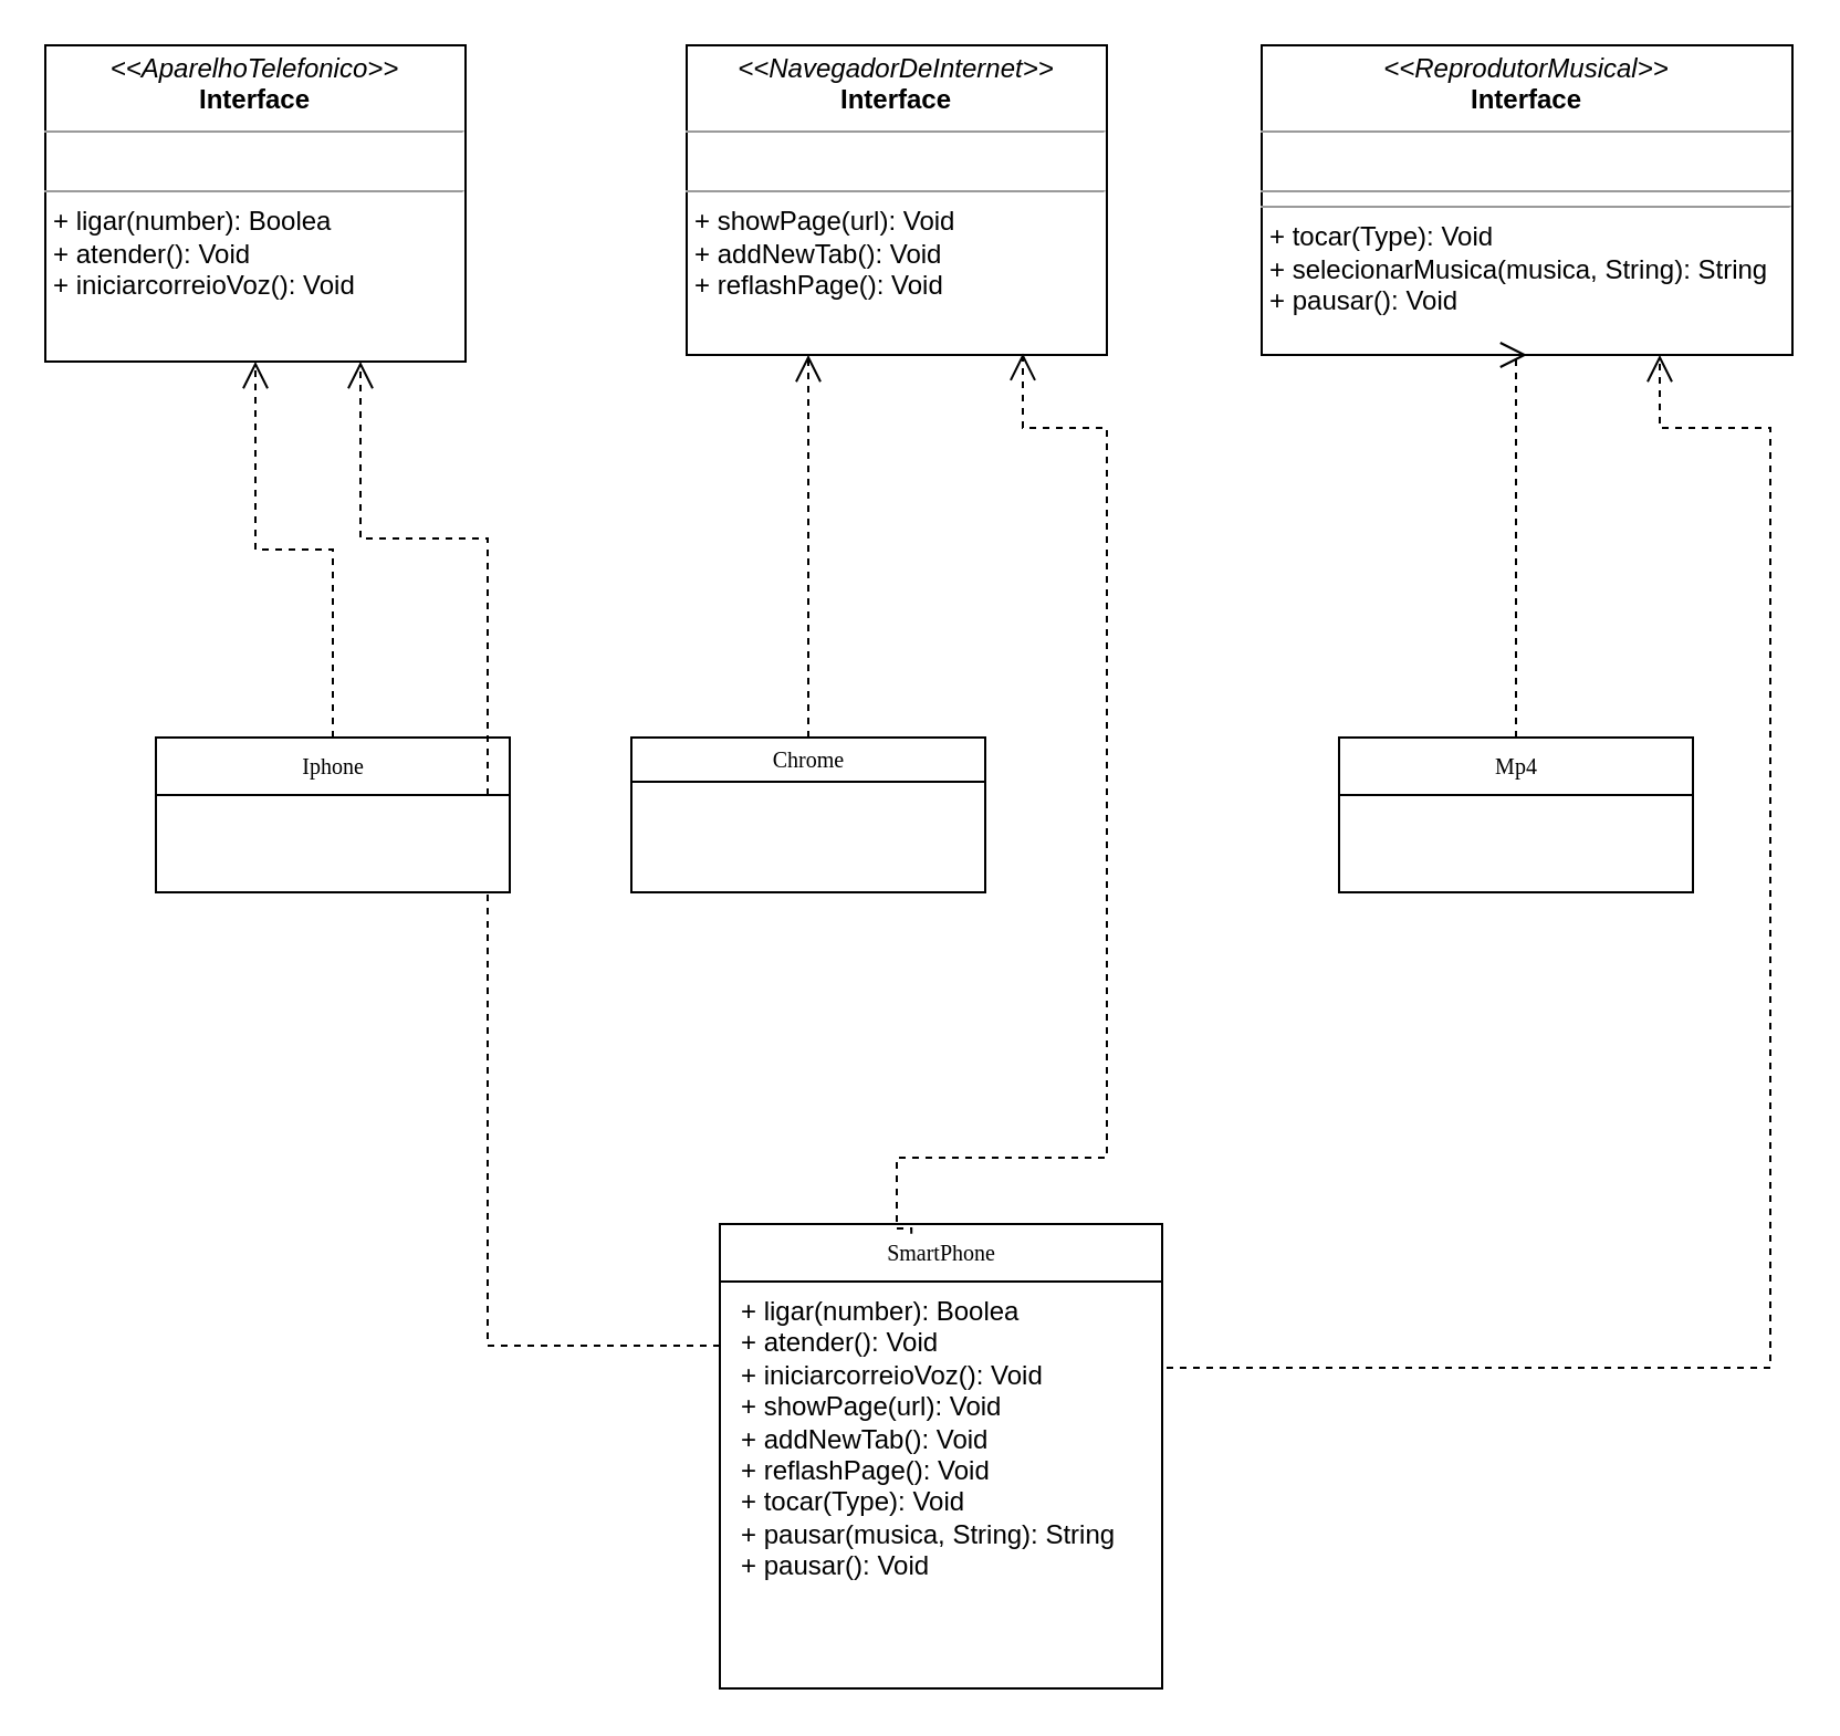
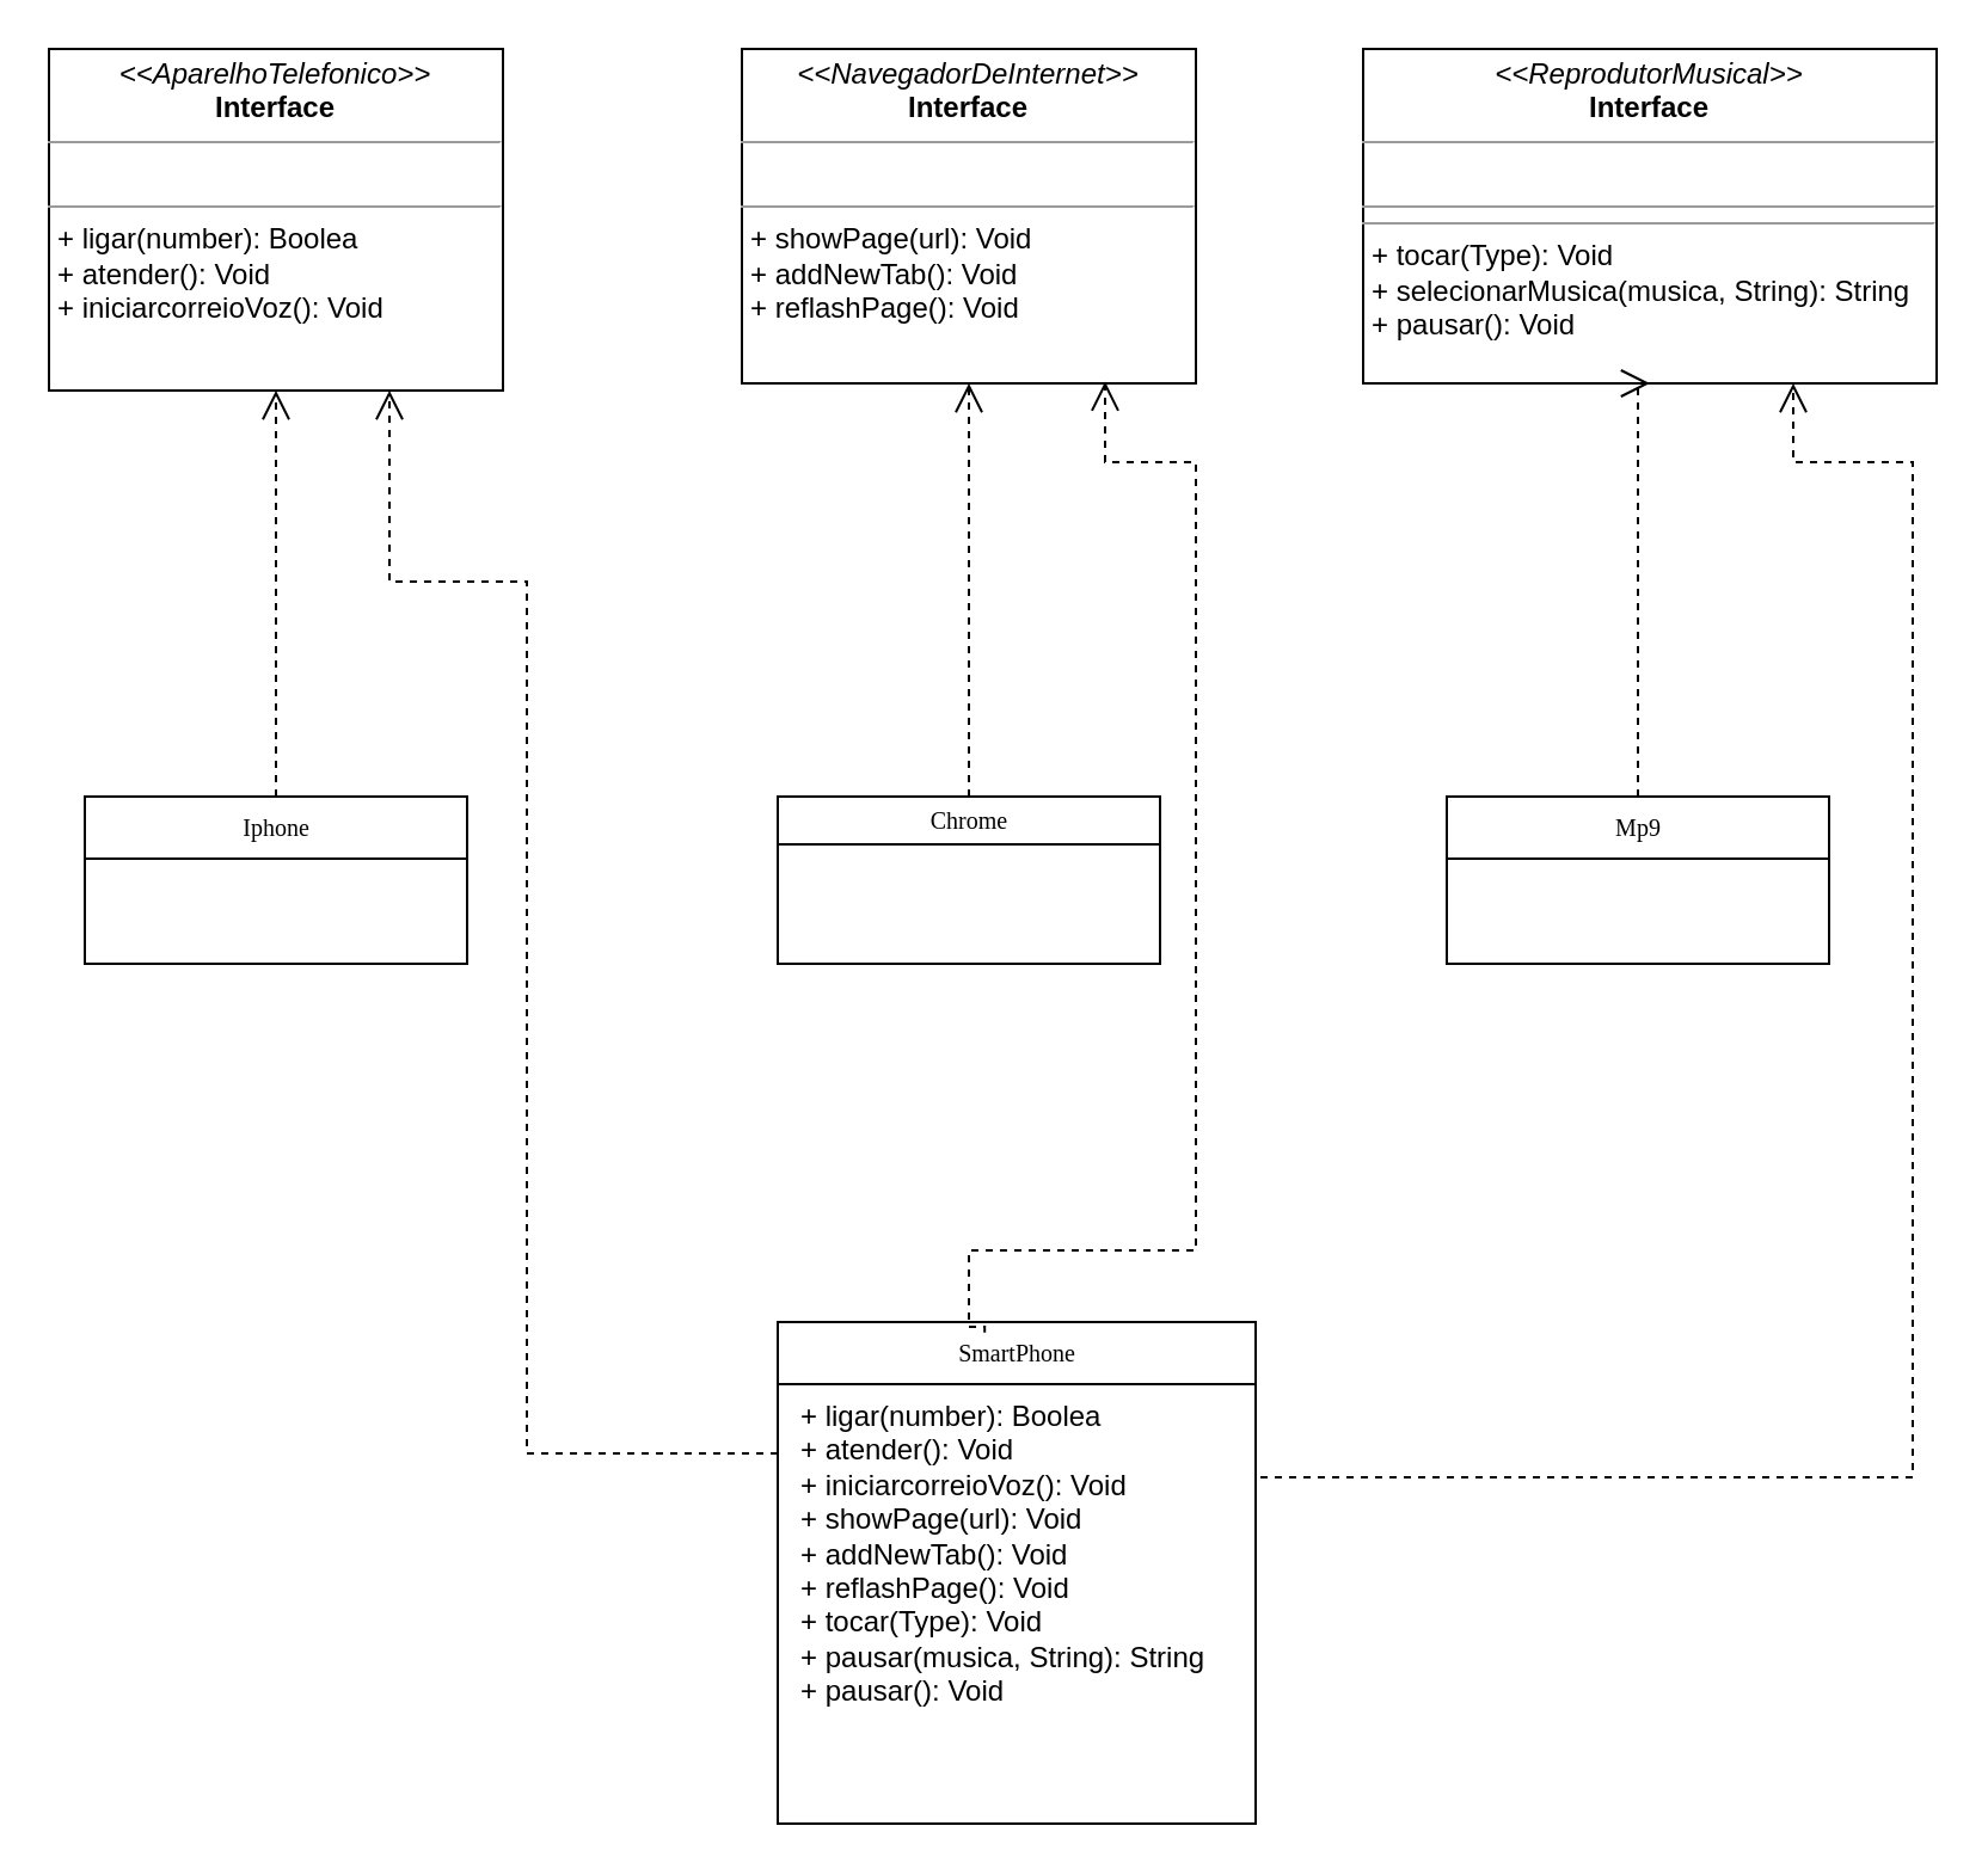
  <mxCell id="0" />
  <mxCell id="1" parent="0" />
  <mxCell id="2" style="edgeStyle=orthogonalEdgeStyle;rounded=0;html=1;dashed=1;labelBackgroundColor=none;startFill=0;endArrow=open;endFill=0;endSize=10;fontFamily=Verdana;fontSize=10;entryX=0.75;entryY=1;entryDx=0;entryDy=0;" parent="1" source="14" target="5" edge="1"><mxGeometry relative="1" as="geometry"><Array as="points"><mxPoint x="220" y="608" /><mxPoint x="220" y="243" /><mxPoint x="163" y="243" /><mxPoint x="163" y="163" /></Array><mxPoint x="710" y="747" as="sourcePoint" /></mxGeometry></mxCell>
- <mxCell id="3" value="Iphone" style="swimlane;html=1;fontStyle=0;childLayout=stackLayout;horizontal=1;startSize=26;fillColor=none;horizontalStack=0;resizeParent=1;resizeLast=0;collapsible=1;marginBottom=0;swimlaneFillColor=#ffffff;rounded=0;shadow=0;comic=0;labelBackgroundColor=none;strokeWidth=1;fontFamily=Verdana;fontSize=10;align=center;" parent="1" vertex="1"><mxGeometry x="70" y="333" width="160" height="70" as="geometry" /></mxCell>
- <mxCell id="4" value="Chrome" style="swimlane;html=1;fontStyle=0;childLayout=stackLayout;horizontal=1;startSize=20;fillColor=none;horizontalStack=0;resizeParent=1;resizeLast=0;collapsible=1;marginBottom=0;swimlaneFillColor=#ffffff;rounded=0;shadow=0;comic=0;labelBackgroundColor=none;strokeWidth=1;fontFamily=Verdana;fontSize=10;align=center;" parent="1" vertex="1"><mxGeometry x="285" y="333" width="160" height="70" as="geometry" /></mxCell>
+ <mxCell id="3" value="Iphone" style="swimlane;html=1;fontStyle=0;childLayout=stackLayout;horizontal=1;startSize=26;fillColor=none;horizontalStack=0;resizeParent=1;resizeLast=0;collapsible=1;marginBottom=0;swimlaneFillColor=#ffffff;rounded=0;shadow=0;comic=0;labelBackgroundColor=none;strokeWidth=1;fontFamily=Verdana;fontSize=10;align=center;" parent="1" vertex="1"><mxGeometry x="35" y="333" width="160" height="70" as="geometry" /></mxCell>
+ <mxCell id="4" value="Chrome" style="swimlane;html=1;fontStyle=0;childLayout=stackLayout;horizontal=1;startSize=20;fillColor=none;horizontalStack=0;resizeParent=1;resizeLast=0;collapsible=1;marginBottom=0;swimlaneFillColor=#ffffff;rounded=0;shadow=0;comic=0;labelBackgroundColor=none;strokeWidth=1;fontFamily=Verdana;fontSize=10;align=center;" parent="1" vertex="1"><mxGeometry x="325" y="333" width="160" height="70" as="geometry" /></mxCell>
  <mxCell id="5" value="&lt;p style=&quot;margin:0px;margin-top:4px;text-align:center;&quot;&gt;&lt;i&gt;&amp;lt;&amp;lt;AparelhoTelefonico&amp;gt;&amp;gt;&lt;/i&gt;&lt;br&gt;&lt;b&gt;Interface&lt;/b&gt;&lt;/p&gt;&lt;hr size=&quot;1&quot;&gt;&lt;p style=&quot;margin:0px;margin-left:4px;&quot;&gt;&lt;br&gt;&lt;/p&gt;&lt;hr size=&quot;1&quot;&gt;&lt;p style=&quot;margin:0px;margin-left:4px;&quot;&gt;+ ligar(number): Boolea&lt;br&gt;+ atender(): Void&lt;/p&gt;&lt;p style=&quot;margin:0px;margin-left:4px;&quot;&gt;+ iniciarcorreioVoz(): Void&lt;/p&gt;" style="verticalAlign=top;align=left;overflow=fill;fontSize=12;fontFamily=Helvetica;html=1;rounded=0;shadow=0;comic=0;labelBackgroundColor=none;strokeWidth=1" parent="1" vertex="1"><mxGeometry x="20" y="20" width="190" height="143" as="geometry" /></mxCell>
  <mxCell id="6" style="edgeStyle=orthogonalEdgeStyle;rounded=0;html=1;dashed=1;labelBackgroundColor=none;startFill=0;endArrow=open;endFill=0;endSize=10;fontFamily=Verdana;fontSize=10;" parent="1" source="4" target="7" edge="1"><mxGeometry relative="1" as="geometry"><Array as="points"><mxPoint x="410" y="388" /><mxPoint x="410" y="90" /></Array></mxGeometry></mxCell>
  <mxCell id="7" value="&lt;p style=&quot;margin:0px;margin-top:4px;text-align:center;&quot;&gt;&lt;i&gt;&amp;lt;&amp;lt;NavegadorDeInternet&amp;gt;&amp;gt;&lt;/i&gt;&lt;br&gt;&lt;b&gt;Interface&lt;/b&gt;&lt;/p&gt;&lt;hr size=&quot;1&quot;&gt;&lt;p style=&quot;margin:0px;margin-left:4px;&quot;&gt;&lt;br&gt;&lt;/p&gt;&lt;hr size=&quot;1&quot;&gt;&lt;p style=&quot;margin:0px;margin-left:4px;&quot;&gt;+ showPage(url): Void&lt;br&gt;+ addNewTab(): Void&lt;/p&gt;&lt;p style=&quot;margin:0px;margin-left:4px;&quot;&gt;+ reflashPage(): Void&lt;/p&gt;" style="verticalAlign=top;align=left;overflow=fill;fontSize=12;fontFamily=Helvetica;html=1;rounded=0;shadow=0;comic=0;labelBackgroundColor=none;strokeWidth=1" parent="1" vertex="1"><mxGeometry x="310" y="20" width="190" height="140" as="geometry" /></mxCell>
  <mxCell id="8" value="&lt;p style=&quot;margin:0px;margin-top:4px;text-align:center;&quot;&gt;&lt;i&gt;&amp;lt;&amp;lt;ReprodutorMusical&amp;gt;&amp;gt;&lt;/i&gt;&lt;br&gt;&lt;b&gt;Interface&lt;/b&gt;&lt;/p&gt;&lt;hr size=&quot;1&quot;&gt;&lt;p style=&quot;margin:0px;margin-left:4px;&quot;&gt;&lt;br&gt;&lt;/p&gt;&lt;hr size=&quot;1&quot;&gt;&lt;hr size=&quot;1&quot;&gt;&lt;p style=&quot;margin: 0px 0px 0px 4px;&quot;&gt;+ tocar(Type): Void&lt;br&gt;+ selecionarMusica(musica, String): String&lt;/p&gt;&lt;p style=&quot;margin: 0px 0px 0px 4px;&quot;&gt;+ pausar(): Void&lt;/p&gt;" style="verticalAlign=top;align=left;overflow=fill;fontSize=12;fontFamily=Helvetica;html=1;rounded=0;shadow=0;comic=0;labelBackgroundColor=none;strokeWidth=1" parent="1" vertex="1"><mxGeometry x="570" y="20" width="240" height="140" as="geometry" /></mxCell>
  <mxCell id="9" style="edgeStyle=orthogonalEdgeStyle;rounded=0;html=1;labelBackgroundColor=none;startFill=0;endArrow=open;endFill=0;endSize=10;fontFamily=Verdana;fontSize=10;dashed=1;exitX=0.5;exitY=0;exitDx=0;exitDy=0;" parent="1" source="3" target="5" edge="1"><mxGeometry relative="1" as="geometry" /></mxCell>
- <mxCell id="10" value="Mp4" style="swimlane;html=1;fontStyle=0;childLayout=stackLayout;horizontal=1;startSize=26;fillColor=none;horizontalStack=0;resizeParent=1;resizeLast=0;collapsible=1;marginBottom=0;swimlaneFillColor=#ffffff;rounded=0;shadow=0;comic=0;labelBackgroundColor=none;strokeWidth=1;fontFamily=Verdana;fontSize=10;align=center;" vertex="1" parent="1"><mxGeometry x="605" y="333" width="160" height="70" as="geometry" /></mxCell>
+ <mxCell id="10" value="Mp9" style="swimlane;html=1;fontStyle=0;childLayout=stackLayout;horizontal=1;startSize=26;fillColor=none;horizontalStack=0;resizeParent=1;resizeLast=0;collapsible=1;marginBottom=0;swimlaneFillColor=#ffffff;rounded=0;shadow=0;comic=0;labelBackgroundColor=none;strokeWidth=1;fontFamily=Verdana;fontSize=10;align=center;" vertex="1" parent="1"><mxGeometry x="605" y="333" width="160" height="70" as="geometry" /></mxCell>
  <mxCell id="11" style="edgeStyle=orthogonalEdgeStyle;rounded=0;html=1;dashed=1;labelBackgroundColor=none;startFill=0;endArrow=open;endFill=0;endSize=10;fontFamily=Verdana;fontSize=10;entryX=0.5;entryY=1;entryDx=0;entryDy=0;exitX=0.5;exitY=0;exitDx=0;exitDy=0;" edge="1" parent="1" source="10" target="8"><mxGeometry relative="1" as="geometry"><Array as="points"><mxPoint x="685" y="283" /><mxPoint x="685" y="283" /></Array><mxPoint x="415" y="343" as="sourcePoint" /><mxPoint x="415" y="170" as="targetPoint" /></mxGeometry></mxCell>
  <mxCell id="12" style="edgeStyle=orthogonalEdgeStyle;rounded=0;html=1;dashed=1;labelBackgroundColor=none;startFill=0;endArrow=open;endFill=0;endSize=10;fontFamily=Verdana;fontSize=10;entryX=0.8;entryY=0.995;entryDx=0;entryDy=0;entryPerimeter=0;exitX=0.433;exitY=0.021;exitDx=0;exitDy=0;exitPerimeter=0;" edge="1" parent="1" source="14" target="7"><mxGeometry relative="1" as="geometry"><Array as="points"><mxPoint x="405" y="555" /><mxPoint x="405" y="523" /><mxPoint x="500" y="523" /><mxPoint x="500" y="193" /><mxPoint x="462" y="193" /></Array><mxPoint x="330" y="618" as="sourcePoint" /><mxPoint x="220" y="137" as="targetPoint" /></mxGeometry></mxCell>
  <mxCell id="13" style="edgeStyle=orthogonalEdgeStyle;rounded=0;html=1;dashed=1;labelBackgroundColor=none;startFill=0;endArrow=open;endFill=0;endSize=10;fontFamily=Verdana;fontSize=10;exitX=1;exitY=0.5;exitDx=0;exitDy=0;entryX=0.75;entryY=1;entryDx=0;entryDy=0;" edge="1" parent="1" target="8"><mxGeometry relative="1" as="geometry"><Array as="points"><mxPoint x="485" y="618" /><mxPoint x="800" y="618" /><mxPoint x="800" y="193" /><mxPoint x="750" y="193" /></Array><mxPoint x="485" y="636" as="sourcePoint" /><mxPoint x="790" y="103" as="targetPoint" /></mxGeometry></mxCell>
  <mxCell id="14" value="SmartPhone" style="swimlane;html=1;fontStyle=0;childLayout=stackLayout;horizontal=1;startSize=26;fillColor=none;horizontalStack=0;resizeParent=1;resizeLast=0;collapsible=1;marginBottom=0;swimlaneFillColor=#ffffff;rounded=0;shadow=0;comic=0;labelBackgroundColor=none;strokeWidth=1;fontFamily=Verdana;fontSize=10;align=center;" parent="1" vertex="1"><mxGeometry x="325" y="553" width="200" height="210" as="geometry" /></mxCell>
  <mxCell id="15" value="&lt;p style=&quot;text-wrap: nowrap; margin: 0px 0px 0px 4px;&quot;&gt;+ ligar(number): Boolea&lt;br&gt;+ atender(): Void&lt;/p&gt;&lt;p style=&quot;text-wrap: nowrap; margin: 0px 0px 0px 4px;&quot;&gt;+ iniciarcorreioVoz(): Void&lt;/p&gt;&lt;p style=&quot;text-wrap: nowrap; margin: 0px 0px 0px 4px;&quot;&gt;+ showPage(url): Void&lt;br&gt;+ addNewTab(): Void&lt;/p&gt;&lt;p style=&quot;text-wrap: nowrap; margin: 0px 0px 0px 4px;&quot;&gt;+ reflashPage(): Void&lt;/p&gt;&lt;p style=&quot;text-wrap: nowrap; margin: 0px 0px 0px 4px;&quot;&gt;+ tocar(Type): Void&lt;br&gt;+ pausar(musica, String): String&lt;/p&gt;&lt;p style=&quot;text-wrap: nowrap; margin: 0px 0px 0px 4px;&quot;&gt;+ pausar(): Void&lt;/p&gt;" style="text;html=1;strokeColor=none;fillColor=none;align=left;verticalAlign=top;spacingLeft=4;spacingRight=4;whiteSpace=wrap;overflow=hidden;rotatable=0;points=[[0,0.5],[1,0.5]];portConstraint=eastwest;" parent="14" vertex="1"><mxGeometry y="26" width="200" height="184" as="geometry" /></mxCell>
